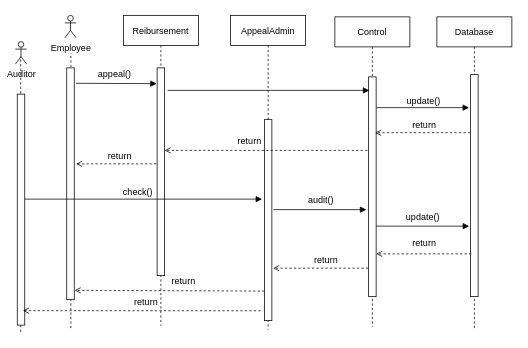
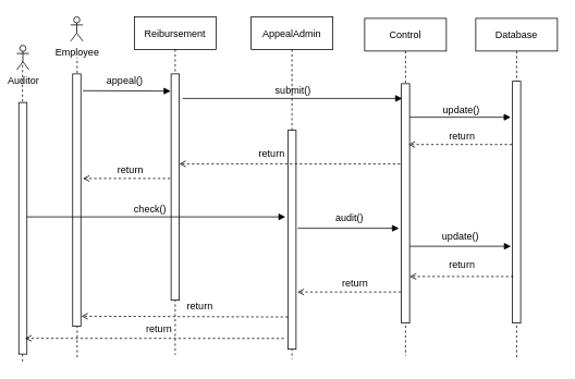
  <mxCell id="0" />
  <mxCell id="1" parent="0" />
  <mxCell id="2" value="Reibursement" style="shape=umlLifeline;perimeter=lifelinePerimeter;container=1;collapsible=0;recursiveResize=0;rounded=0;shadow=0;strokeWidth=1;" parent="1" vertex="1" treatAsSingle="0"><mxGeometry x="164" y="20" width="100" height="414" as="geometry" /></mxCell>
  <mxCell id="3" value="" style="points=[];perimeter=orthogonalPerimeter;rounded=0;shadow=0;strokeWidth=1;" parent="2" vertex="1"><mxGeometry x="45" y="70" width="10" height="277" as="geometry" /></mxCell>
  <mxCell id="4" value="return" style="text;html=1;align=center;verticalAlign=middle;resizable=0;points=[];autosize=1;" parent="2" vertex="1"><mxGeometry x="59" y="345" width="41" height="18" as="geometry" /></mxCell>
  <mxCell id="5" value="Control" style="shape=umlLifeline;perimeter=lifelinePerimeter;container=1;collapsible=0;recursiveResize=0;rounded=0;shadow=0;strokeWidth=1;" parent="1" vertex="1" treatAsSingle="0"><mxGeometry x="446" y="22" width="100" height="413" as="geometry" /></mxCell>
  <mxCell id="6" value="" style="points=[];perimeter=orthogonalPerimeter;rounded=0;shadow=0;strokeWidth=1;" parent="5" vertex="1"><mxGeometry x="45" y="80" width="10" height="293" as="geometry" /></mxCell>
  <mxCell id="7" value="" style="verticalAlign=bottom;endArrow=block;shadow=0;strokeWidth=1;endFill=1;" parent="1" edge="1"><mxGeometry x="-0.001" relative="1" as="geometry"><mxPoint x="223" y="120" as="sourcePoint" /><mxPoint x="492" y="120" as="targetPoint" /><Array as="points" /><mxPoint as="offset" /></mxGeometry></mxCell>
  <mxCell id="8" value="Employee" style="shape=umlActor;verticalLabelPosition=bottom;verticalAlign=top;html=1;outlineConnect=0;" parent="1" vertex="1"><mxGeometry x="86" y="20" width="15" height="30" as="geometry" /></mxCell>
  <mxCell id="9" value="" style="endArrow=none;dashed=1;html=1;" parent="1" edge="1"><mxGeometry width="50" height="50" relative="1" as="geometry"><mxPoint x="94" y="437" as="sourcePoint" /><mxPoint x="94" y="70" as="targetPoint" /></mxGeometry></mxCell>
  <mxCell id="10" value="" style="points=[];perimeter=orthogonalPerimeter;rounded=0;shadow=0;strokeWidth=1;" parent="1" vertex="1"><mxGeometry x="88.5" y="90" width="10" height="309" as="geometry" /></mxCell>
  <mxCell id="11" value="" style="endArrow=block;html=1;endFill=1;" parent="1" edge="1"><mxGeometry width="50" height="50" relative="1" as="geometry"><mxPoint x="101" y="110.58" as="sourcePoint" /><mxPoint x="208.5" y="111" as="targetPoint" /></mxGeometry></mxCell>
  <mxCell id="12" value="appeal()" style="text;html=1;align=center;verticalAlign=middle;resizable=0;points=[];autosize=1;" parent="1" vertex="1"><mxGeometry x="125" y="90" width="54" height="18" as="geometry" /></mxCell>
  <mxCell id="13" value="AppealAdmin" style="shape=umlLifeline;perimeter=lifelinePerimeter;container=1;collapsible=0;recursiveResize=0;rounded=0;shadow=0;strokeWidth=1;" parent="1" vertex="1" treatAsSingle="0"><mxGeometry x="307" y="20" width="100" height="419" as="geometry" /></mxCell>
  <mxCell id="14" value="" style="points=[];perimeter=orthogonalPerimeter;rounded=0;shadow=0;strokeWidth=1;" parent="13" vertex="1"><mxGeometry x="45" y="139" width="10" height="268" as="geometry" /></mxCell>
  <mxCell id="15" value="return" style="text;html=1;align=center;verticalAlign=middle;resizable=0;points=[];autosize=1;" parent="13" vertex="1"><mxGeometry x="4" y="159" width="41" height="18" as="geometry" /></mxCell>
  <mxCell id="16" value="Database" style="shape=umlLifeline;perimeter=lifelinePerimeter;container=1;collapsible=0;recursiveResize=0;rounded=0;shadow=0;strokeWidth=1;" parent="1" vertex="1" treatAsSingle="0"><mxGeometry x="582" y="22" width="100" height="416" as="geometry" /></mxCell>
  <mxCell id="17" value="" style="points=[];perimeter=orthogonalPerimeter;rounded=0;shadow=0;strokeWidth=1;" parent="16" vertex="1"><mxGeometry x="45" y="77" width="10" height="296" as="geometry" /></mxCell>
+ <mxCell id="18" value="submit()" style="text;html=1;align=center;verticalAlign=middle;resizable=0;points=[];autosize=1;" parent="1" vertex="1"><mxGeometry x="331" y="102" width="53" height="18" as="geometry" /></mxCell>
  <mxCell id="19" value="" style="endArrow=open;html=1;dashed=1;endFill=0;" parent="1" edge="1"><mxGeometry width="50" height="50" relative="1" as="geometry"><mxPoint x="490.42" y="357" as="sourcePoint" /><mxPoint x="363.59" y="357" as="targetPoint" /></mxGeometry></mxCell>
  <mxCell id="20" value="return" style="text;html=1;align=center;verticalAlign=middle;resizable=0;points=[];autosize=1;" parent="1" vertex="1"><mxGeometry x="413" y="337" width="41" height="18" as="geometry" /></mxCell>
  <mxCell id="21" value="" style="endArrow=open;html=1;dashed=1;endFill=0;exitX=0;exitY=0.909;exitDx=0;exitDy=0;exitPerimeter=0;entryX=1.05;entryY=0.96;entryDx=0;entryDy=0;entryPerimeter=0;" parent="1" edge="1" target="10"><mxGeometry width="50" height="50" relative="1" as="geometry"><mxPoint x="352" y="387.612" as="sourcePoint" /><mxPoint x="103" y="387" as="targetPoint" /></mxGeometry></mxCell>
  <mxCell id="22" value="" style="endArrow=block;html=1;exitX=1.233;exitY=0.275;exitDx=0;exitDy=0;exitPerimeter=0;endFill=1;" parent="1" edge="1"><mxGeometry width="50" height="50" relative="1" as="geometry"><mxPoint x="501.24" y="142.995" as="sourcePoint" /><mxPoint x="624.91" y="142.995" as="targetPoint" /></mxGeometry></mxCell>
  <mxCell id="23" value="update()" style="text;html=1;align=center;verticalAlign=middle;resizable=0;points=[];autosize=1;" parent="1" vertex="1"><mxGeometry x="536" y="125" width="55" height="18" as="geometry" /></mxCell>
  <mxCell id="24" value="" style="endArrow=open;html=1;dashed=1;endFill=0;" parent="1" edge="1"><mxGeometry width="50" height="50" relative="1" as="geometry"><mxPoint x="626.41" y="176.43" as="sourcePoint" /><mxPoint x="499.58" y="176.43" as="targetPoint" /></mxGeometry></mxCell>
  <mxCell id="25" value="return" style="text;html=1;align=center;verticalAlign=middle;resizable=0;points=[];autosize=1;" parent="1" vertex="1"><mxGeometry x="544" y="158" width="41" height="18" as="geometry" /></mxCell>
  <mxCell id="26" value="" style="endArrow=open;html=1;dashed=1;endFill=0;" parent="1" edge="1"><mxGeometry width="50" height="50" relative="1" as="geometry"><mxPoint x="489.42" y="200.08" as="sourcePoint" /><mxPoint x="219" y="200" as="targetPoint" /></mxGeometry></mxCell>
  <mxCell id="27" value="" style="endArrow=open;html=1;dashed=1;endFill=0;" parent="1" edge="1"><mxGeometry width="50" height="50" relative="1" as="geometry"><mxPoint x="207.83" y="218" as="sourcePoint" /><mxPoint x="101" y="218" as="targetPoint" /></mxGeometry></mxCell>
  <mxCell id="28" value="return" style="text;html=1;align=center;verticalAlign=middle;resizable=0;points=[];autosize=1;" parent="1" vertex="1"><mxGeometry x="138" y="199" width="41" height="18" as="geometry" /></mxCell>
  <mxCell id="29" value="Auditor" style="shape=umlActor;verticalLabelPosition=bottom;verticalAlign=top;html=1;outlineConnect=0;" parent="1" vertex="1"><mxGeometry x="20" y="55" width="15" height="30" as="geometry" /></mxCell>
  <mxCell id="30" value="" style="endArrow=none;dashed=1;html=1;" parent="1" edge="1"><mxGeometry width="50" height="50" relative="1" as="geometry"><mxPoint x="27.08" y="442" as="sourcePoint" /><mxPoint x="27.08" y="75" as="targetPoint" /></mxGeometry></mxCell>
  <mxCell id="31" value="" style="points=[];perimeter=orthogonalPerimeter;rounded=0;shadow=0;strokeWidth=1;" parent="1" vertex="1"><mxGeometry x="22.5" y="125" width="10" height="308" as="geometry" /></mxCell>
  <mxCell id="32" value="" style="endArrow=block;html=1;endFill=1;" parent="1" edge="1"><mxGeometry width="50" height="50" relative="1" as="geometry"><mxPoint x="32.5" y="265" as="sourcePoint" /><mxPoint x="349" y="265" as="targetPoint" /></mxGeometry></mxCell>
  <mxCell id="33" value="check()" style="text;html=1;align=center;verticalAlign=middle;resizable=0;points=[];autosize=1;" parent="1" vertex="1"><mxGeometry x="158" y="247" width="49" height="18" as="geometry" /></mxCell>
  <mxCell id="34" value="" style="endArrow=block;html=1;endFill=1;" parent="1" edge="1"><mxGeometry width="50" height="50" relative="1" as="geometry"><mxPoint x="364" y="279" as="sourcePoint" /><mxPoint x="488" y="279" as="targetPoint" /></mxGeometry></mxCell>
  <mxCell id="35" value="audit()" style="text;html=1;align=center;verticalAlign=middle;resizable=0;points=[];autosize=1;" parent="1" vertex="1"><mxGeometry x="405" y="258" width="44" height="18" as="geometry" /></mxCell>
  <mxCell id="36" value="" style="endArrow=block;html=1;endFill=1;" parent="1" edge="1"><mxGeometry width="50" height="50" relative="1" as="geometry"><mxPoint x="501.08" y="301" as="sourcePoint" /><mxPoint x="625.08" y="301" as="targetPoint" /></mxGeometry></mxCell>
  <mxCell id="37" value="update()" style="text;html=1;align=center;verticalAlign=middle;resizable=0;points=[];autosize=1;" parent="1" vertex="1"><mxGeometry x="535.5" y="280" width="55" height="18" as="geometry" /></mxCell>
  <mxCell id="38" value="" style="endArrow=open;html=1;dashed=1;endFill=0;" parent="1" edge="1"><mxGeometry width="50" height="50" relative="1" as="geometry"><mxPoint x="627.92" y="338" as="sourcePoint" /><mxPoint x="501.09" y="338" as="targetPoint" /></mxGeometry></mxCell>
  <mxCell id="39" value="return" style="text;html=1;align=center;verticalAlign=middle;resizable=0;points=[];autosize=1;" parent="1" vertex="1"><mxGeometry x="544" y="315" width="41" height="18" as="geometry" /></mxCell>
  <mxCell id="40" value="" style="endArrow=open;html=1;dashed=1;endFill=0;exitX=0;exitY=0.909;exitDx=0;exitDy=0;exitPerimeter=0;" parent="1" edge="1"><mxGeometry width="50" height="50" relative="1" as="geometry"><mxPoint x="347" y="413.872" as="sourcePoint" /><mxPoint x="30" y="413.71" as="targetPoint" /></mxGeometry></mxCell>
  <mxCell id="41" value="return" style="text;html=1;align=center;verticalAlign=middle;resizable=0;points=[];autosize=1;" parent="1" vertex="1"><mxGeometry x="173" y="394" width="41" height="18" as="geometry" /></mxCell>
